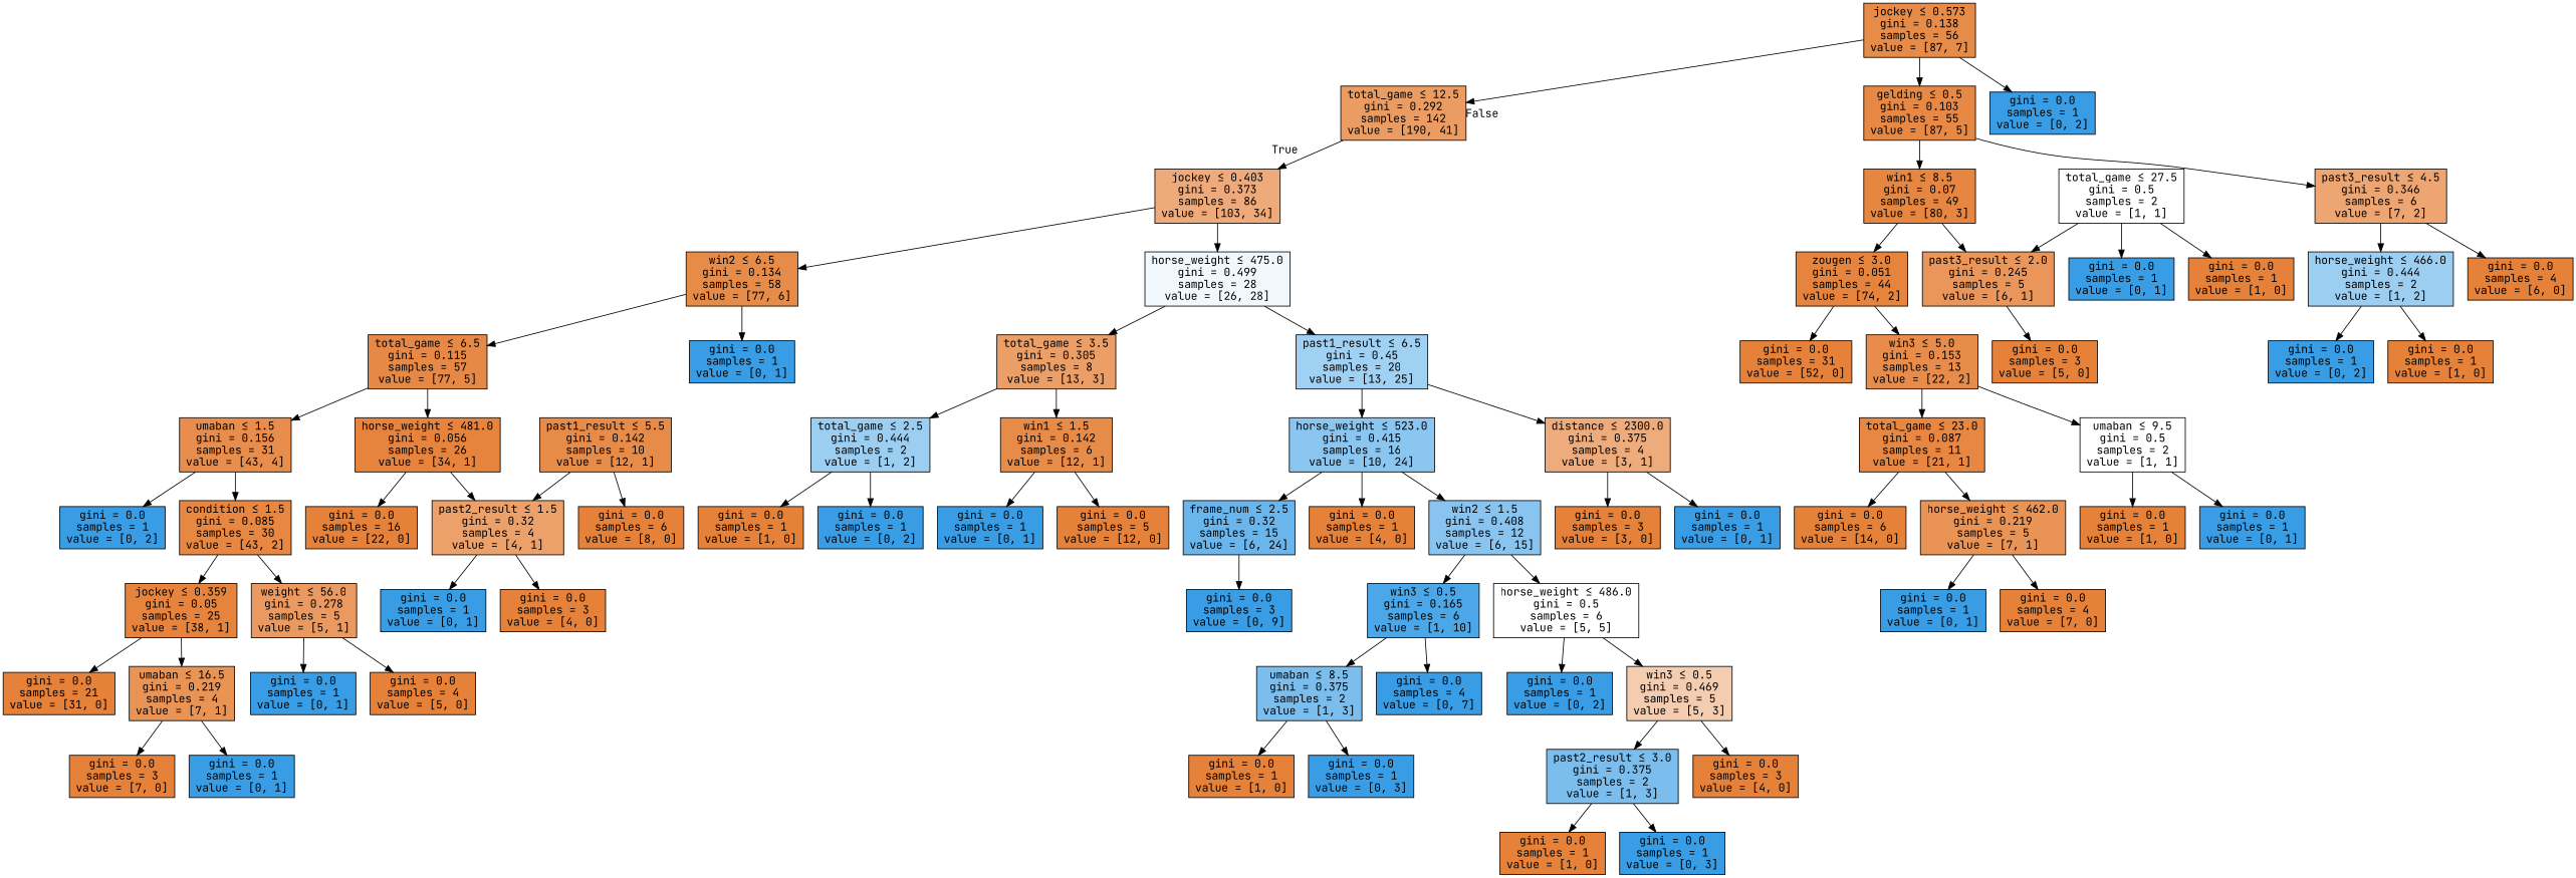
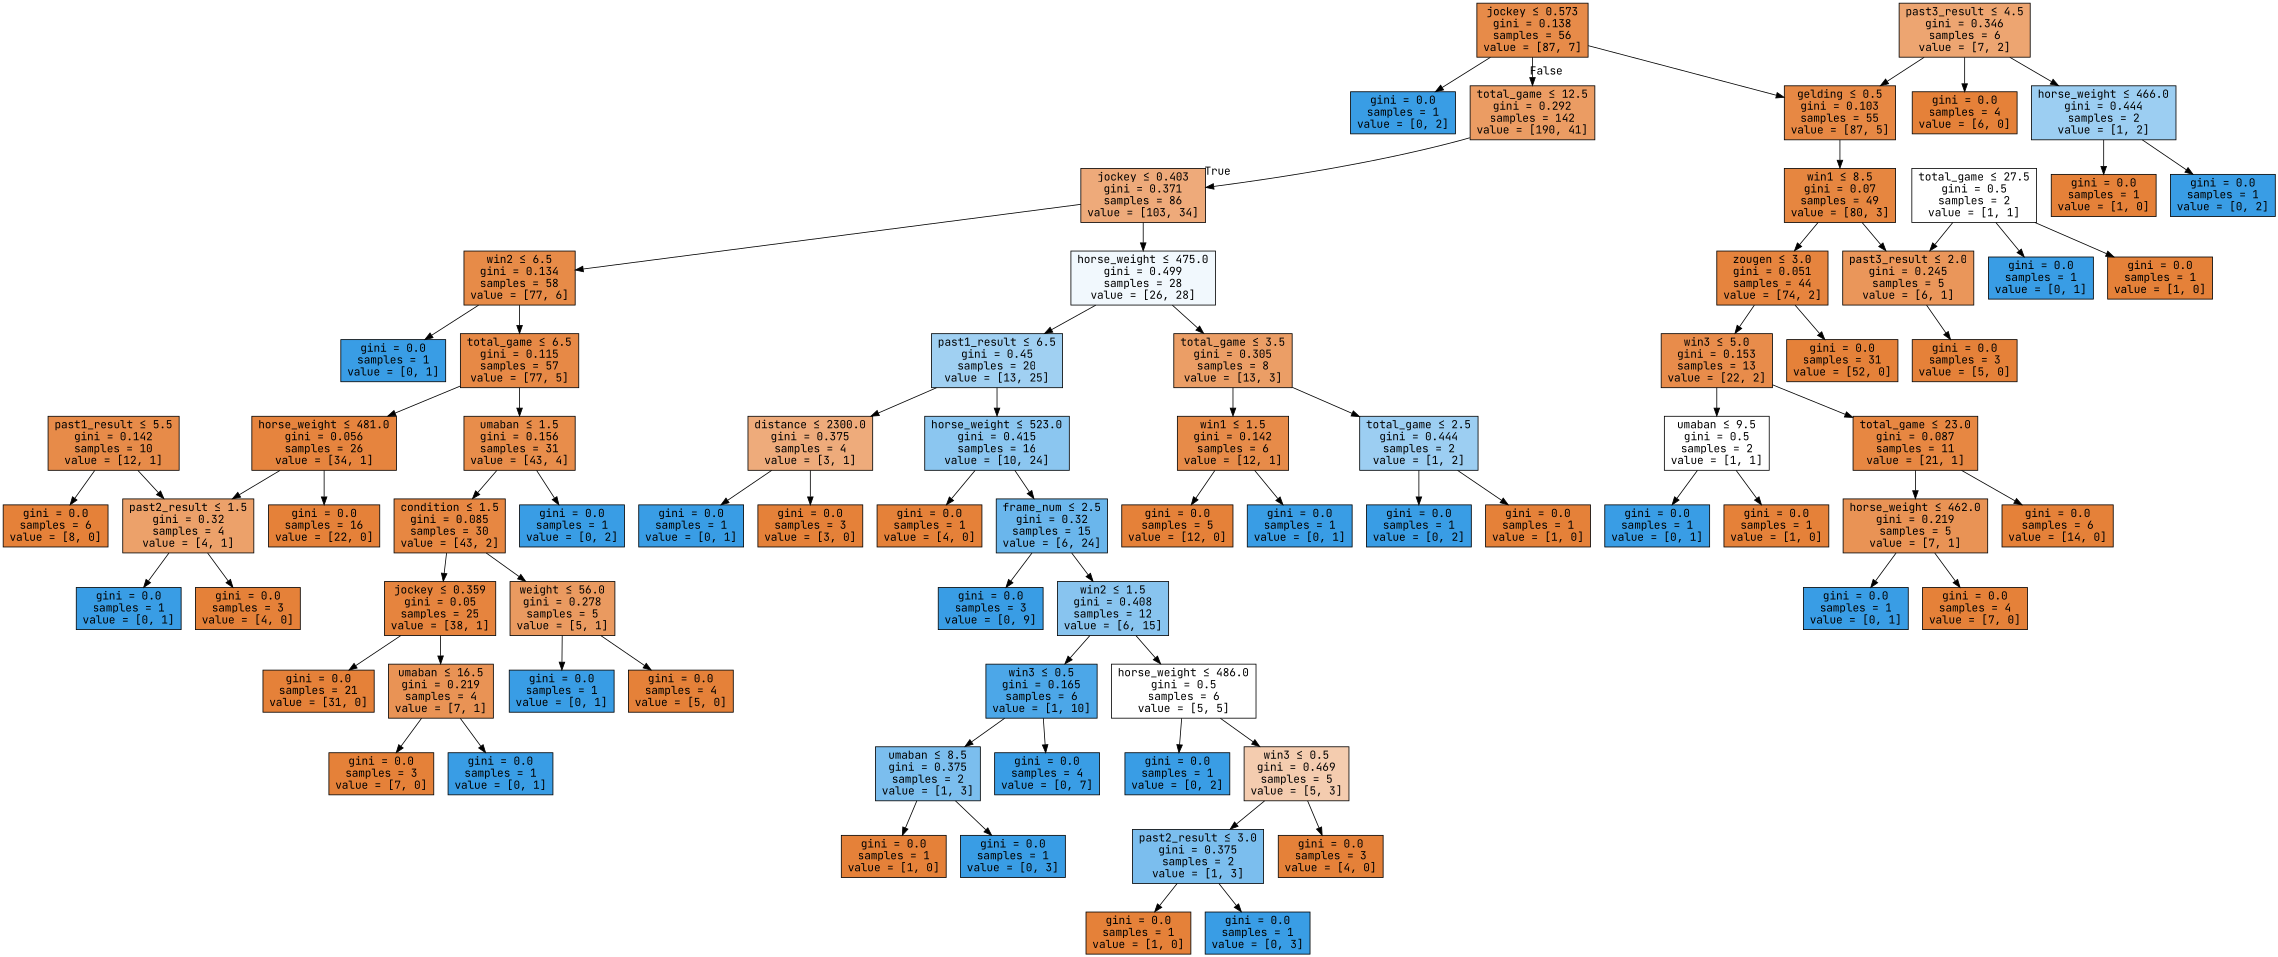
  digraph {
    fontname="JetBrains Mono"
    node [color=black fillcolor="#e58139ff" fontname="JetBrains Mono" shape=box style=filled]
    edge [fontname="JetBrains Mono"]
    n1 [fillcolor="#e58139c8" label=<total_game &le; 12.5<br/>gini = 0.292<br/>samples = 142<br/>value = [190, 41]>]
-   n2 [fillcolor="#e58139ab" label=<jockey &le; 0.403<br/>gini = 0.373<br/>samples = 86<br/>value = [103, 34]>]
+   n2 [fillcolor="#e58139ab" label=<jockey &le; 0.403<br/>gini = 0.371<br/>samples = 86<br/>value = [103, 34]>]
    n3 [fillcolor="#e58139eb" label=<win2 &le; 6.5<br/>gini = 0.134<br/>samples = 58<br/>value = [77, 6]>]
    n4 [fillcolor="#399de512" label=<horse_weight &le; 475.0<br/>gini = 0.499<br/>samples = 28<br/>value = [26, 28]>]
    n5 [fillcolor="#e58139ea" label=<jockey &le; 0.573<br/>gini = 0.138<br/>samples = 56<br/>value = [87, 7]>]
    n6 [fillcolor="#e58139f0" label=<gelding &le; 0.5<br/>gini = 0.103<br/>samples = 55<br/>value = [87, 5]>]
    n7 [fillcolor="#399de5ff" label=<gini = 0.0<br/>samples = 1<br/>value = [0, 2]>]
    n8 [fillcolor="#e58139ee" label=<total_game &le; 6.5<br/>gini = 0.115<br/>samples = 57<br/>value = [77, 5]>]
    n9 [fillcolor="#399de5ff" label=<gini = 0.0<br/>samples = 1<br/>value = [0, 1]>]
    n10 [fillcolor="#e58139c4" label=<total_game &le; 3.5<br/>gini = 0.305<br/>samples = 8<br/>value = [13, 3]>]
    n11 [fillcolor="#399de57a" label=<past1_result &le; 6.5<br/>gini = 0.45<br/>samples = 20<br/>value = [13, 25]>]
    n12 [fillcolor="#e58139e7" label=<umaban &le; 1.5<br/>gini = 0.156<br/>samples = 31<br/>value = [43, 4]>]
    n13 [fillcolor="#e58139f8" label=<horse_weight &le; 481.0<br/>gini = 0.056<br/>samples = 26<br/>value = [34, 1]>]
    n14 [fillcolor="#399de5ff" label=<gini = 0.0<br/>samples = 1<br/>value = [0, 2]>]
    n15 [fillcolor="#e58139f3" label=<condition &le; 1.5<br/>gini = 0.085<br/>samples = 30<br/>value = [43, 2]>]
    n16 [label=<gini = 0.0<br/>samples = 16<br/>value = [22, 0]>]
    n17 [fillcolor="#e58139bf" label=<past2_result &le; 1.5<br/>gini = 0.32<br/>samples = 4<br/>value = [4, 1]>]
    n18 [fillcolor="#e58139f8" label=<jockey &le; 0.359<br/>gini = 0.05<br/>samples = 25<br/>value = [38, 1]>]
    n19 [fillcolor="#e58139cc" label=<weight &le; 56.0<br/>gini = 0.278<br/>samples = 5<br/>value = [5, 1]>]
    n20 [label=<gini = 0.0<br/>samples = 21<br/>value = [31, 0]>]
    n21 [fillcolor="#e58139db" label=<umaban &le; 16.5<br/>gini = 0.219<br/>samples = 4<br/>value = [7, 1]>]
    n22 [fillcolor="#399de5ff" label=<gini = 0.0<br/>samples = 1<br/>value = [0, 1]>]
    n23 [label=<gini = 0.0<br/>samples = 4<br/>value = [5, 0]>]
    n24 [label=<gini = 0.0<br/>samples = 3<br/>value = [7, 0]>]
    n25 [fillcolor="#399de5ff" label=<gini = 0.0<br/>samples = 1<br/>value = [0, 1]>]
    n26 [fillcolor="#e58139ea" label=<past1_result &le; 5.5<br/>gini = 0.142<br/>samples = 10<br/>value = [12, 1]>]
    n27 [label=<gini = 0.0<br/>samples = 6<br/>value = [8, 0]>]
    n28 [fillcolor="#399de5ff" label=<gini = 0.0<br/>samples = 1<br/>value = [0, 1]>]
    n29 [label=<gini = 0.0<br/>samples = 3<br/>value = [4, 0]>]
    n30 [fillcolor="#399de57f" label=<total_game &le; 2.5<br/>gini = 0.444<br/>samples = 2<br/>value = [1, 2]>]
    n31 [fillcolor="#e58139ea" label=<win1 &le; 1.5<br/>gini = 0.142<br/>samples = 6<br/>value = [12, 1]>]
    n32 [fillcolor="#399de595" label=<horse_weight &le; 523.0<br/>gini = 0.415<br/>samples = 16<br/>value = [10, 24]>]
    n33 [fillcolor="#e58139aa" label=<distance &le; 2300.0<br/>gini = 0.375<br/>samples = 4<br/>value = [3, 1]>]
    n34 [label=<gini = 0.0<br/>samples = 1<br/>value = [1, 0]>]
    n35 [fillcolor="#399de5ff" label=<gini = 0.0<br/>samples = 1<br/>value = [0, 2]>]
    n36 [fillcolor="#399de5ff" label=<gini = 0.0<br/>samples = 1<br/>value = [0, 1]>]
    n37 [label=<gini = 0.0<br/>samples = 5<br/>value = [12, 0]>]
    n38 [fillcolor="#399de5bf" label=<frame_num &le; 2.5<br/>gini = 0.32<br/>samples = 15<br/>value = [6, 24]>]
    n39 [label=<gini = 0.0<br/>samples = 1<br/>value = [4, 0]>]
    n40 [label=<gini = 0.0<br/>samples = 3<br/>value = [3, 0]>]
    n41 [fillcolor="#399de5ff" label=<gini = 0.0<br/>samples = 1<br/>value = [0, 1]>]
    n42 [fillcolor="#399de5ff" label=<gini = 0.0<br/>samples = 3<br/>value = [0, 9]>]
    n43 [fillcolor="#399de599" label=<win2 &le; 1.5<br/>gini = 0.408<br/>samples = 12<br/>value = [6, 15]>]
    n44 [fillcolor="#399de5e6" label=<win3 &le; 0.5<br/>gini = 0.165<br/>samples = 6<br/>value = [1, 10]>]
    n45 [fillcolor="#e5813900" label=<horse_weight &le; 486.0<br/>gini = 0.5<br/>samples = 6<br/>value = [5, 5]>]
    n46 [fillcolor="#399de5aa" label=<umaban &le; 8.5<br/>gini = 0.375<br/>samples = 2<br/>value = [1, 3]>]
    n47 [fillcolor="#399de5ff" label=<gini = 0.0<br/>samples = 4<br/>value = [0, 7]>]
    n48 [fillcolor="#399de5ff" label=<gini = 0.0<br/>samples = 1<br/>value = [0, 2]>]
    n49 [fillcolor="#e5813966" label=<win3 &le; 0.5<br/>gini = 0.469<br/>samples = 5<br/>value = [5, 3]>]
    n50 [label=<gini = 0.0<br/>samples = 1<br/>value = [1, 0]>]
    n51 [fillcolor="#399de5ff" label=<gini = 0.0<br/>samples = 1<br/>value = [0, 3]>]
    n52 [fillcolor="#399de5aa" label=<past2_result &le; 3.0<br/>gini = 0.375<br/>samples = 2<br/>value = [1, 3]>]
    n53 [label=<gini = 0.0<br/>samples = 3<br/>value = [4, 0]>]
    n54 [label=<gini = 0.0<br/>samples = 1<br/>value = [1, 0]>]
    n55 [fillcolor="#399de5ff" label=<gini = 0.0<br/>samples = 1<br/>value = [0, 3]>]
    n56 [fillcolor="#e58139f5" label=<win1 &le; 8.5<br/>gini = 0.07<br/>samples = 49<br/>value = [80, 3]>]
    n57 [fillcolor="#e58139b6" label=<past3_result &le; 4.5<br/>gini = 0.346<br/>samples = 6<br/>value = [7, 2]>]
    n58 [fillcolor="#e58139f8" label=<zougen &le; 3.0<br/>gini = 0.051<br/>samples = 44<br/>value = [74, 2]>]
    n59 [fillcolor="#e58139d4" label=<past3_result &le; 2.0<br/>gini = 0.245<br/>samples = 5<br/>value = [6, 1]>]
    n60 [fillcolor="#399de57f" label=<horse_weight &le; 466.0<br/>gini = 0.444<br/>samples = 2<br/>value = [1, 2]>]
    n61 [label=<gini = 0.0<br/>samples = 4<br/>value = [6, 0]>]
    n62 [label=<gini = 0.0<br/>samples = 31<br/>value = [52, 0]>]
    n63 [fillcolor="#e58139e8" label=<win3 &le; 5.0<br/>gini = 0.153<br/>samples = 13<br/>value = [22, 2]>]
    n64 [label=<gini = 0.0<br/>samples = 3<br/>value = [5, 0]>]
    n65 [fillcolor="#e58139f3" label=<total_game &le; 23.0<br/>gini = 0.087<br/>samples = 11<br/>value = [21, 1]>]
    n66 [fillcolor="#e5813900" label=<umaban &le; 9.5<br/>gini = 0.5<br/>samples = 2<br/>value = [1, 1]>]
    n67 [label=<gini = 0.0<br/>samples = 6<br/>value = [14, 0]>]
    n68 [fillcolor="#e58139db" label=<horse_weight &le; 462.0<br/>gini = 0.219<br/>samples = 5<br/>value = [7, 1]>]
    n69 [label=<gini = 0.0<br/>samples = 1<br/>value = [1, 0]>]
    n70 [fillcolor="#399de5ff" label=<gini = 0.0<br/>samples = 1<br/>value = [0, 1]>]
    n71 [fillcolor="#399de5ff" label=<gini = 0.0<br/>samples = 1<br/>value = [0, 1]>]
    n72 [label=<gini = 0.0<br/>samples = 4<br/>value = [7, 0]>]
    n73 [fillcolor="#e5813900" label=<total_game &le; 27.5<br/>gini = 0.5<br/>samples = 2<br/>value = [1, 1]>]
    n74 [fillcolor="#399de5ff" label=<gini = 0.0<br/>samples = 1<br/>value = [0, 1]>]
    n75 [label=<gini = 0.0<br/>samples = 1<br/>value = [1, 0]>]
    n76 [fillcolor="#399de5ff" label=<gini = 0.0<br/>samples = 1<br/>value = [0, 2]>]
    n77 [label=<gini = 0.0<br/>samples = 1<br/>value = [1, 0]>]
    n1 -> n2 [headlabel=True labelangle=45 labeldistance=2.5]
    n2 -> n3
    n2 -> n4
    n3 -> n8
    n3 -> n9
    n4 -> n10
    n4 -> n11
    n5 -> n1 [headlabel=False labelangle=-45 labeldistance=2.5]
    n5 -> n6
    n5 -> n7
    n6 -> n56
-   n6 -> n57
+   n57 -> n6
    n8 -> n12
    n8 -> n13
    n10 -> n30
    n10 -> n31
    n11 -> n32
    n11 -> n33
    n12 -> n14
    n12 -> n15
    n13 -> n16
    n13 -> n17
    n15 -> n18
    n15 -> n19
    n17 -> n28
    n17 -> n29
    n18 -> n20
    n18 -> n21
    n19 -> n22
    n19 -> n23
    n21 -> n24
    n21 -> n25
    n26 -> n17
    n26 -> n27
    n30 -> n34
    n30 -> n35
    n31 -> n36
    n31 -> n37
    n32 -> n38
    n32 -> n39
    n33 -> n40
    n33 -> n41
    n38 -> n42
-   n32 -> n43
+   n38 -> n43
    n43 -> n44
    n43 -> n45
    n44 -> n46
    n44 -> n47
    n45 -> n48
    n45 -> n49
    n46 -> n50
    n46 -> n51
    n49 -> n52
    n49 -> n53
    n52 -> n54
    n52 -> n55
    n56 -> n58
    n56 -> n59
    n57 -> n60
    n57 -> n61
    n58 -> n62
    n58 -> n63
    n59 -> n64
    n60 -> n76
    n60 -> n77
    n63 -> n65
    n63 -> n66
    n65 -> n67
    n65 -> n68
    n66 -> n69
    n66 -> n70
    n68 -> n71
    n68 -> n72
    n73 -> n59
    n73 -> n74
    n73 -> n75
  }
